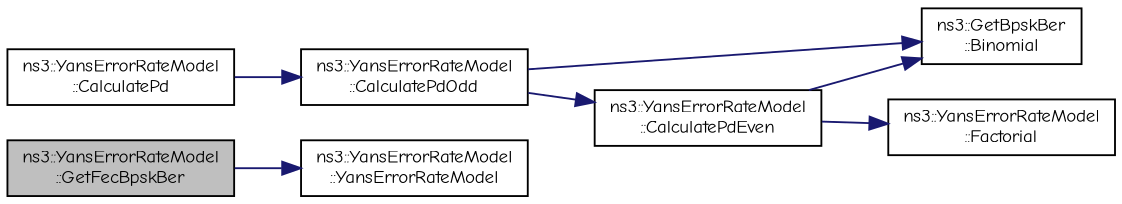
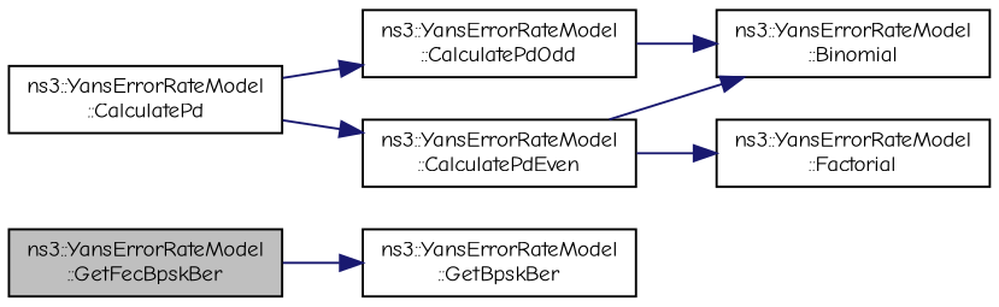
  digraph {
    fontname="Comic Neue"
    rankdir=LR
    node [color=black fillcolor=white fontname="Comic Neue" fontsize=10 shape=record style=filled]
    edge [color=midnightblue fontname="Comic Neue" fontsize=10 labelfontname=Helvetica labelfontsize=10 style=solid]
    n1 [fillcolor=grey75 fontcolor=black height=0.2 label="ns3::YansErrorRateModel\l::GetFecBpskBer" width=0.4]
-   n2 [height=0.2 label="ns3::YansErrorRateModel\l::YansErrorRateModel" width=0.4]
+   n2 [height=0.2 label="ns3::YansErrorRateModel\l::GetBpskBer" width=0.4]
    n3 [height=0.2 label="ns3::YansErrorRateModel\l::CalculatePd" width=0.4]
    n4 [height=0.2 label="ns3::YansErrorRateModel\l::CalculatePdEven" width=0.4]
    n5 [height=0.2 label="ns3::YansErrorRateModel\l::CalculatePdOdd" width=0.4]
-   n6 [height=0.2 label="ns3::GetBpskBer\l::Binomial" width=0.4]
+   n6 [height=0.2 label="ns3::YansErrorRateModel\l::Binomial" width=0.4]
    n7 [height=0.2 label="ns3::YansErrorRateModel\l::Factorial" width=0.4]
    n1 -> n2
-   n5 -> n4
+   n3 -> n4
    n3 -> n5
    n4 -> n6
    n4 -> n7
    n5 -> n6
  }
